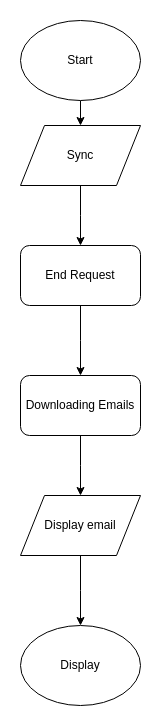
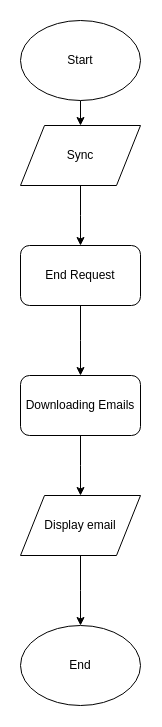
  <mxCell id="0" />
  <mxCell id="1" parent="0" />
  <mxCell id="2" style="edgeStyle=orthogonalEdgeStyle;rounded=0;orthogonalLoop=1;jettySize=auto;html=1;exitX=0.5;exitY=1;exitDx=0;exitDy=0;" edge="1" parent="1" source="3"><mxGeometry relative="1" as="geometry"><mxPoint x="80" y="125" as="targetPoint" /></mxGeometry></mxCell>
  <mxCell id="3" value="Start" style="ellipse;whiteSpace=wrap;html=1;" vertex="1" parent="1"><mxGeometry x="20" y="20" width="120" height="80" as="geometry" /></mxCell>
- <mxCell id="4" value="Display" style="ellipse;whiteSpace=wrap;html=1;" vertex="1" parent="1"><mxGeometry x="20" y="625" width="120" height="80" as="geometry" /></mxCell>
+ <mxCell id="4" value="End" style="ellipse;whiteSpace=wrap;html=1;" vertex="1" parent="1"><mxGeometry x="20" y="625" width="120" height="80" as="geometry" /></mxCell>
  <mxCell id="5" style="edgeStyle=orthogonalEdgeStyle;rounded=0;orthogonalLoop=1;jettySize=auto;html=1;exitX=0.5;exitY=1;exitDx=0;exitDy=0;" edge="1" parent="1" source="6"><mxGeometry relative="1" as="geometry"><mxPoint x="80" y="245" as="targetPoint" /></mxGeometry></mxCell>
  <mxCell id="6" value="Sync" style="shape=parallelogram;perimeter=parallelogramPerimeter;whiteSpace=wrap;html=1;" vertex="1" parent="1"><mxGeometry x="20" y="125" width="120" height="60" as="geometry" /></mxCell>
  <mxCell id="7" style="edgeStyle=orthogonalEdgeStyle;rounded=0;orthogonalLoop=1;jettySize=auto;html=1;exitX=0.5;exitY=1;exitDx=0;exitDy=0;" edge="1" parent="1" source="8"><mxGeometry relative="1" as="geometry"><mxPoint x="80" y="375" as="targetPoint" /></mxGeometry></mxCell>
  <mxCell id="8" value="End Request" style="rounded=1;whiteSpace=wrap;html=1;" vertex="1" parent="1"><mxGeometry x="20" y="245" width="120" height="60" as="geometry" /></mxCell>
  <mxCell id="9" style="edgeStyle=orthogonalEdgeStyle;rounded=0;orthogonalLoop=1;jettySize=auto;html=1;exitX=0.5;exitY=1;exitDx=0;exitDy=0;" edge="1" parent="1" source="10"><mxGeometry relative="1" as="geometry"><mxPoint x="80" y="495" as="targetPoint" /></mxGeometry></mxCell>
  <mxCell id="10" value="Downloading Emails" style="rounded=1;whiteSpace=wrap;html=1;" vertex="1" parent="1"><mxGeometry x="20" y="375" width="120" height="60" as="geometry" /></mxCell>
  <mxCell id="11" style="edgeStyle=orthogonalEdgeStyle;rounded=0;orthogonalLoop=1;jettySize=auto;html=1;exitX=0.5;exitY=1;exitDx=0;exitDy=0;" edge="1" parent="1" source="12"><mxGeometry relative="1" as="geometry"><mxPoint x="80" y="625" as="targetPoint" /></mxGeometry></mxCell>
  <mxCell id="12" value="Display email" style="shape=parallelogram;perimeter=parallelogramPerimeter;whiteSpace=wrap;html=1;" vertex="1" parent="1"><mxGeometry x="20" y="495" width="120" height="60" as="geometry" /></mxCell>
